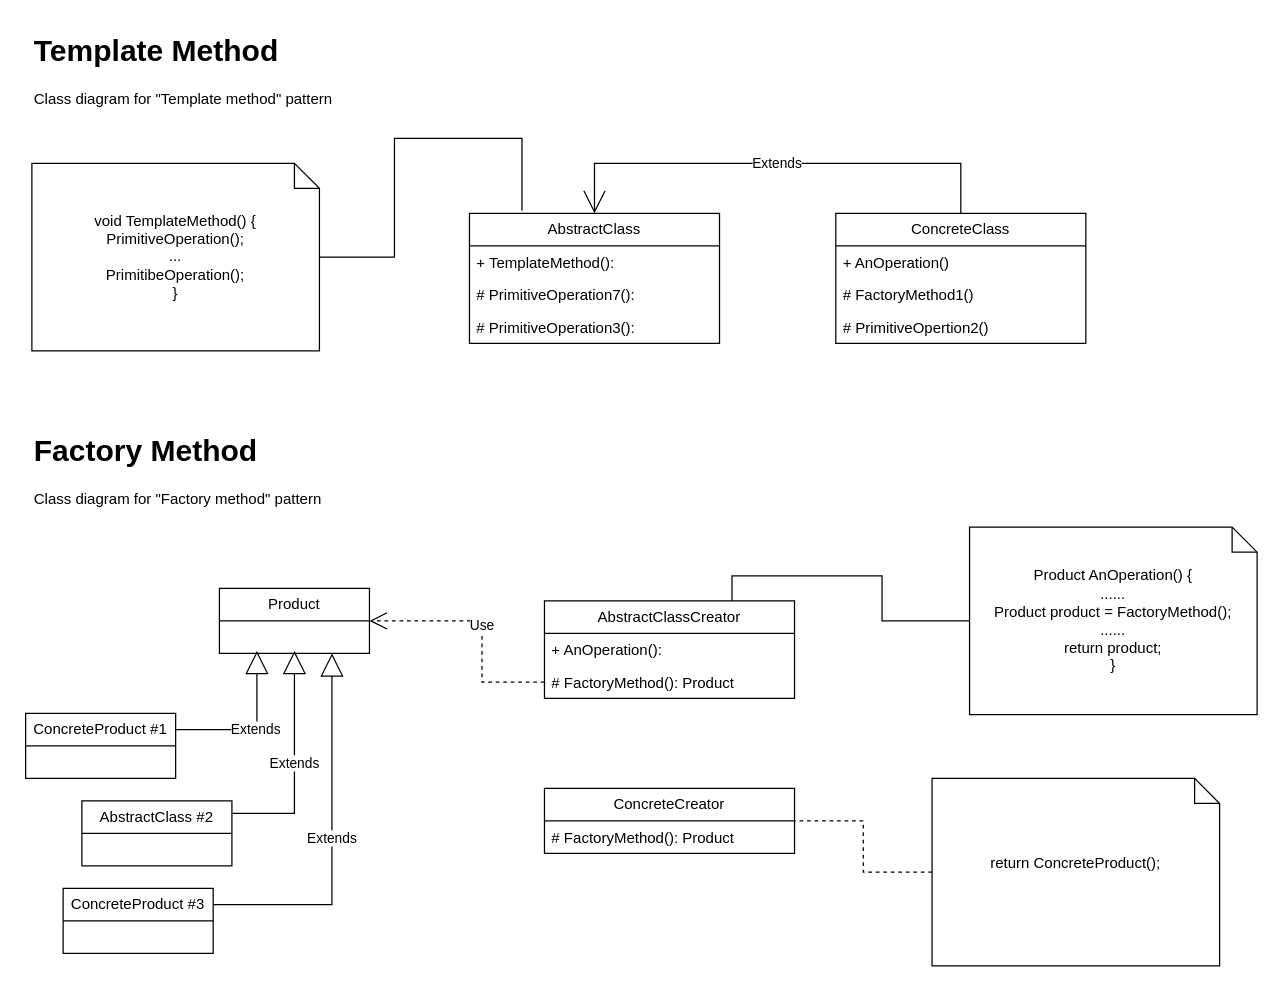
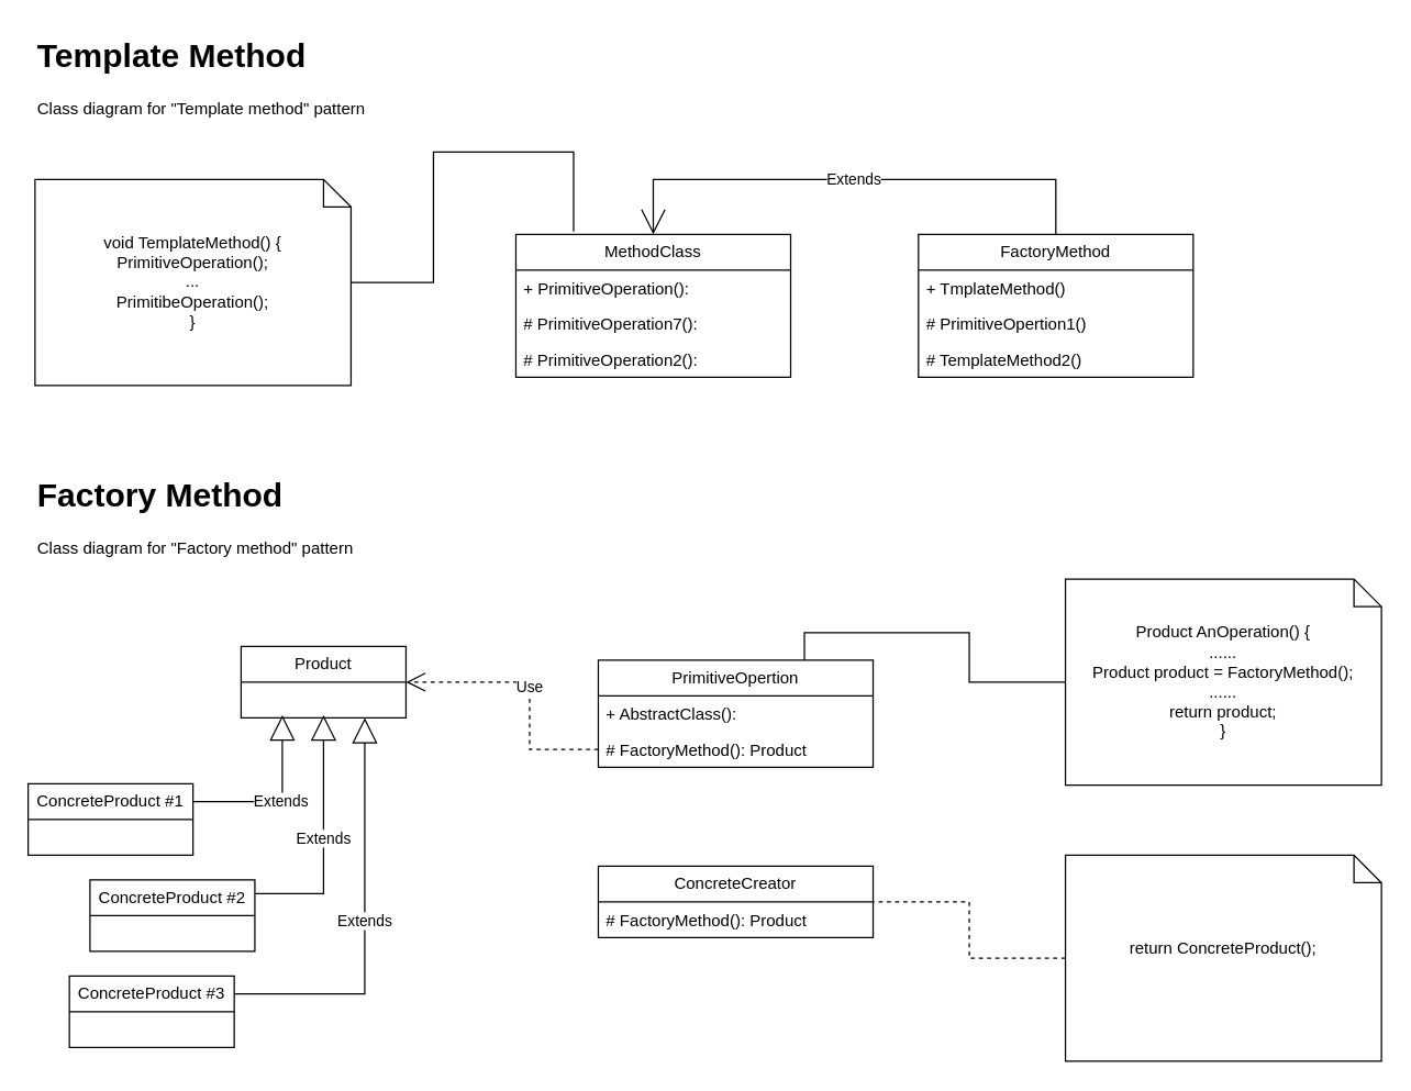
  <mxCell id="0" />
  <mxCell id="1" parent="0" />
  <mxCell id="2" value="&lt;h1 style=&quot;margin-top: 0px;&quot;&gt;Template Method&lt;/h1&gt;&lt;p&gt;Class diagram for &quot;Template method&quot; pattern&lt;/p&gt;" style="text;html=1;whiteSpace=wrap;overflow=hidden;rounded=0;" parent="1" vertex="1"><mxGeometry x="25" y="20" width="280" height="70" as="geometry" /></mxCell>
- <mxCell id="3" value="AbstractClass" style="swimlane;fontStyle=0;childLayout=stackLayout;horizontal=1;startSize=26;fillColor=none;horizontalStack=0;resizeParent=1;resizeParentMax=0;resizeLast=0;collapsible=1;marginBottom=0;whiteSpace=wrap;html=1;" parent="1" vertex="1"><mxGeometry x="375" y="170" width="200" height="104" as="geometry" /></mxCell>
- <mxCell id="4" value="+ TemplateMethod():&amp;nbsp;" style="text;strokeColor=none;fillColor=none;align=left;verticalAlign=top;spacingLeft=4;spacingRight=4;overflow=hidden;rotatable=0;points=[[0,0.5],[1,0.5]];portConstraint=eastwest;whiteSpace=wrap;html=1;" parent="3" vertex="1"><mxGeometry y="26" width="200" height="26" as="geometry" /></mxCell>
+ <mxCell id="3" value="MethodClass" style="swimlane;fontStyle=0;childLayout=stackLayout;horizontal=1;startSize=26;fillColor=none;horizontalStack=0;resizeParent=1;resizeParentMax=0;resizeLast=0;collapsible=1;marginBottom=0;whiteSpace=wrap;html=1;" parent="1" vertex="1"><mxGeometry x="375" y="170" width="200" height="104" as="geometry" /></mxCell>
+ <mxCell id="4" value="+ PrimitiveOperation():&amp;nbsp;" style="text;strokeColor=none;fillColor=none;align=left;verticalAlign=top;spacingLeft=4;spacingRight=4;overflow=hidden;rotatable=0;points=[[0,0.5],[1,0.5]];portConstraint=eastwest;whiteSpace=wrap;html=1;" parent="3" vertex="1"><mxGeometry y="26" width="200" height="26" as="geometry" /></mxCell>
  <mxCell id="5" value="# PrimitiveOperation7():" style="text;strokeColor=none;fillColor=none;align=left;verticalAlign=top;spacingLeft=4;spacingRight=4;overflow=hidden;rotatable=0;points=[[0,0.5],[1,0.5]];portConstraint=eastwest;whiteSpace=wrap;html=1;" parent="3" vertex="1"><mxGeometry y="52" width="200" height="26" as="geometry" /></mxCell>
- <mxCell id="6" value="# PrimitiveOperation3():" style="text;strokeColor=none;fillColor=none;align=left;verticalAlign=top;spacingLeft=4;spacingRight=4;overflow=hidden;rotatable=0;points=[[0,0.5],[1,0.5]];portConstraint=eastwest;whiteSpace=wrap;html=1;" parent="3" vertex="1"><mxGeometry y="78" width="200" height="26" as="geometry" /></mxCell>
- <mxCell id="7" value="ConcreteClass" style="swimlane;fontStyle=0;childLayout=stackLayout;horizontal=1;startSize=26;fillColor=none;horizontalStack=0;resizeParent=1;resizeParentMax=0;resizeLast=0;collapsible=1;marginBottom=0;whiteSpace=wrap;html=1;" parent="1" vertex="1"><mxGeometry x="668" y="170" width="200" height="104" as="geometry" /></mxCell>
- <mxCell id="8" value="+ AnOperation()" style="text;strokeColor=none;fillColor=none;align=left;verticalAlign=top;spacingLeft=4;spacingRight=4;overflow=hidden;rotatable=0;points=[[0,0.5],[1,0.5]];portConstraint=eastwest;whiteSpace=wrap;html=1;" parent="7" vertex="1"><mxGeometry y="26" width="200" height="26" as="geometry" /></mxCell>
- <mxCell id="9" value="# FactoryMethod1()" style="text;strokeColor=none;fillColor=none;align=left;verticalAlign=top;spacingLeft=4;spacingRight=4;overflow=hidden;rotatable=0;points=[[0,0.5],[1,0.5]];portConstraint=eastwest;whiteSpace=wrap;html=1;" parent="7" vertex="1"><mxGeometry y="52" width="200" height="26" as="geometry" /></mxCell>
- <mxCell id="10" value="# PrimitiveOpertion2()" style="text;strokeColor=none;fillColor=none;align=left;verticalAlign=top;spacingLeft=4;spacingRight=4;overflow=hidden;rotatable=0;points=[[0,0.5],[1,0.5]];portConstraint=eastwest;whiteSpace=wrap;html=1;" parent="7" vertex="1"><mxGeometry y="78" width="200" height="26" as="geometry" /></mxCell>
+ <mxCell id="6" value="# PrimitiveOperation2():" style="text;strokeColor=none;fillColor=none;align=left;verticalAlign=top;spacingLeft=4;spacingRight=4;overflow=hidden;rotatable=0;points=[[0,0.5],[1,0.5]];portConstraint=eastwest;whiteSpace=wrap;html=1;" parent="3" vertex="1"><mxGeometry y="78" width="200" height="26" as="geometry" /></mxCell>
+ <mxCell id="7" value="FactoryMethod" style="swimlane;fontStyle=0;childLayout=stackLayout;horizontal=1;startSize=26;fillColor=none;horizontalStack=0;resizeParent=1;resizeParentMax=0;resizeLast=0;collapsible=1;marginBottom=0;whiteSpace=wrap;html=1;" parent="1" vertex="1"><mxGeometry x="668" y="170" width="200" height="104" as="geometry" /></mxCell>
+ <mxCell id="8" value="+ TmplateMethod()" style="text;strokeColor=none;fillColor=none;align=left;verticalAlign=top;spacingLeft=4;spacingRight=4;overflow=hidden;rotatable=0;points=[[0,0.5],[1,0.5]];portConstraint=eastwest;whiteSpace=wrap;html=1;" parent="7" vertex="1"><mxGeometry y="26" width="200" height="26" as="geometry" /></mxCell>
+ <mxCell id="9" value="# PrimitiveOpertion1()" style="text;strokeColor=none;fillColor=none;align=left;verticalAlign=top;spacingLeft=4;spacingRight=4;overflow=hidden;rotatable=0;points=[[0,0.5],[1,0.5]];portConstraint=eastwest;whiteSpace=wrap;html=1;" parent="7" vertex="1"><mxGeometry y="52" width="200" height="26" as="geometry" /></mxCell>
+ <mxCell id="10" value="# TemplateMethod2()" style="text;strokeColor=none;fillColor=none;align=left;verticalAlign=top;spacingLeft=4;spacingRight=4;overflow=hidden;rotatable=0;points=[[0,0.5],[1,0.5]];portConstraint=eastwest;whiteSpace=wrap;html=1;" parent="7" vertex="1"><mxGeometry y="78" width="200" height="26" as="geometry" /></mxCell>
  <mxCell id="11" value="Extends" style="endArrow=open;endSize=16;endFill=0;html=1;rounded=0;exitX=0.5;exitY=0;exitDx=0;exitDy=0;entryX=0.5;entryY=0;entryDx=0;entryDy=0;" parent="1" source="7" target="3" edge="1"><mxGeometry width="160" relative="1" as="geometry"><mxPoint x="605" y="530" as="sourcePoint" /><mxPoint x="765" y="530" as="targetPoint" /><Array as="points"><mxPoint x="768" y="130" /><mxPoint x="475" y="130" /></Array></mxGeometry></mxCell>
  <mxCell id="12" value="void TemplateMethod() {&lt;div&gt;PrimitiveOperation();&lt;/div&gt;&lt;div&gt;...&lt;/div&gt;&lt;div&gt;PrimitibeOperation();&lt;/div&gt;&lt;div&gt;}&lt;/div&gt;" style="shape=note;size=20;whiteSpace=wrap;html=1;" parent="1" vertex="1"><mxGeometry x="25" y="130" width="230" height="150" as="geometry" /></mxCell>
  <mxCell id="13" style="edgeStyle=orthogonalEdgeStyle;rounded=0;orthogonalLoop=1;jettySize=auto;html=1;entryX=0.21;entryY=-0.019;entryDx=0;entryDy=0;entryPerimeter=0;endArrow=none;endFill=0;" parent="1" source="12" target="3" edge="1"><mxGeometry relative="1" as="geometry"><Array as="points"><mxPoint x="315" y="205" /><mxPoint x="315" y="110" /><mxPoint x="417" y="110" /></Array></mxGeometry></mxCell>
  <mxCell id="14" value="&lt;h1 style=&quot;margin-top: 0px;&quot;&gt;Factory Method&lt;/h1&gt;&lt;p&gt;Class diagram for &quot;Factory method&quot; pattern&lt;/p&gt;" style="text;html=1;whiteSpace=wrap;overflow=hidden;rounded=0;" parent="1" vertex="1"><mxGeometry x="25" y="340" width="280" height="70" as="geometry" /></mxCell>
- <mxCell id="15" value="AbstractClassCreator" style="swimlane;fontStyle=0;childLayout=stackLayout;horizontal=1;startSize=26;fillColor=none;horizontalStack=0;resizeParent=1;resizeParentMax=0;resizeLast=0;collapsible=1;marginBottom=0;whiteSpace=wrap;html=1;" parent="1" vertex="1"><mxGeometry x="435" y="480" width="200" height="78" as="geometry" /></mxCell>
- <mxCell id="16" value="+ AnOperation():&amp;nbsp;" style="text;strokeColor=none;fillColor=none;align=left;verticalAlign=top;spacingLeft=4;spacingRight=4;overflow=hidden;rotatable=0;points=[[0,0.5],[1,0.5]];portConstraint=eastwest;whiteSpace=wrap;html=1;" parent="15" vertex="1"><mxGeometry y="26" width="200" height="26" as="geometry" /></mxCell>
+ <mxCell id="15" value="PrimitiveOpertion" style="swimlane;fontStyle=0;childLayout=stackLayout;horizontal=1;startSize=26;fillColor=none;horizontalStack=0;resizeParent=1;resizeParentMax=0;resizeLast=0;collapsible=1;marginBottom=0;whiteSpace=wrap;html=1;" parent="1" vertex="1"><mxGeometry x="435" y="480" width="200" height="78" as="geometry" /></mxCell>
+ <mxCell id="16" value="+ AbstractClass():&amp;nbsp;" style="text;strokeColor=none;fillColor=none;align=left;verticalAlign=top;spacingLeft=4;spacingRight=4;overflow=hidden;rotatable=0;points=[[0,0.5],[1,0.5]];portConstraint=eastwest;whiteSpace=wrap;html=1;" parent="15" vertex="1"><mxGeometry y="26" width="200" height="26" as="geometry" /></mxCell>
  <mxCell id="17" value="# FactoryMethod(): Product" style="text;strokeColor=none;fillColor=none;align=left;verticalAlign=top;spacingLeft=4;spacingRight=4;overflow=hidden;rotatable=0;points=[[0,0.5],[1,0.5]];portConstraint=eastwest;whiteSpace=wrap;html=1;" parent="15" vertex="1"><mxGeometry y="52" width="200" height="26" as="geometry" /></mxCell>
  <mxCell id="18" value="Product" style="swimlane;fontStyle=0;childLayout=stackLayout;horizontal=1;startSize=26;fillColor=none;horizontalStack=0;resizeParent=1;resizeParentMax=0;resizeLast=0;collapsible=1;marginBottom=0;whiteSpace=wrap;html=1;" parent="1" vertex="1"><mxGeometry x="175" y="470" width="120" height="52" as="geometry" /></mxCell>
  <mxCell id="19" style="edgeStyle=orthogonalEdgeStyle;rounded=0;orthogonalLoop=1;jettySize=auto;html=1;entryX=0.75;entryY=0;entryDx=0;entryDy=0;endArrow=none;endFill=0;" parent="1" source="20" target="15" edge="1"><mxGeometry relative="1" as="geometry" /></mxCell>
  <mxCell id="20" value="Product AnOperation() {&lt;div&gt;......&lt;br&gt;&lt;div&gt;Product product = FactoryMethod();&lt;/div&gt;&lt;div&gt;......&lt;/div&gt;&lt;div&gt;return product;&lt;/div&gt;&lt;div&gt;}&lt;/div&gt;&lt;/div&gt;" style="shape=note;size=20;whiteSpace=wrap;html=1;" parent="1" vertex="1"><mxGeometry x="775" y="421" width="230" height="150" as="geometry" /></mxCell>
  <mxCell id="21" value="Use" style="endArrow=open;endSize=12;dashed=1;html=1;rounded=0;exitX=0;exitY=0.5;exitDx=0;exitDy=0;entryX=1;entryY=0.5;entryDx=0;entryDy=0;" parent="1" source="17" target="18" edge="1"><mxGeometry width="160" relative="1" as="geometry"><mxPoint x="355" y="590" as="sourcePoint" /><mxPoint x="515" y="590" as="targetPoint" /><Array as="points"><mxPoint x="385" y="545" /><mxPoint x="385" y="496" /></Array></mxGeometry></mxCell>
  <mxCell id="22" value="ConcreteCreator" style="swimlane;fontStyle=0;childLayout=stackLayout;horizontal=1;startSize=26;fillColor=none;horizontalStack=0;resizeParent=1;resizeParentMax=0;resizeLast=0;collapsible=1;marginBottom=0;whiteSpace=wrap;html=1;" parent="1" vertex="1"><mxGeometry x="435" y="630" width="200" height="52" as="geometry" /></mxCell>
  <mxCell id="23" value="# FactoryMethod(): Product" style="text;strokeColor=none;fillColor=none;align=left;verticalAlign=top;spacingLeft=4;spacingRight=4;overflow=hidden;rotatable=0;points=[[0,0.5],[1,0.5]];portConstraint=eastwest;whiteSpace=wrap;html=1;" parent="22" vertex="1"><mxGeometry y="26" width="200" height="26" as="geometry" /></mxCell>
  <mxCell id="24" value="ConcreteProduct #1" style="swimlane;fontStyle=0;childLayout=stackLayout;horizontal=1;startSize=26;fillColor=none;horizontalStack=0;resizeParent=1;resizeParentMax=0;resizeLast=0;collapsible=1;marginBottom=0;whiteSpace=wrap;html=1;" parent="1" vertex="1"><mxGeometry x="20" y="570" width="120" height="52" as="geometry" /></mxCell>
- <mxCell id="25" value="AbstractClass #2" style="swimlane;fontStyle=0;childLayout=stackLayout;horizontal=1;startSize=26;fillColor=none;horizontalStack=0;resizeParent=1;resizeParentMax=0;resizeLast=0;collapsible=1;marginBottom=0;whiteSpace=wrap;html=1;" parent="1" vertex="1"><mxGeometry x="65" y="640" width="120" height="52" as="geometry" /></mxCell>
+ <mxCell id="25" value="ConcreteProduct #2" style="swimlane;fontStyle=0;childLayout=stackLayout;horizontal=1;startSize=26;fillColor=none;horizontalStack=0;resizeParent=1;resizeParentMax=0;resizeLast=0;collapsible=1;marginBottom=0;whiteSpace=wrap;html=1;" parent="1" vertex="1"><mxGeometry x="65" y="640" width="120" height="52" as="geometry" /></mxCell>
  <mxCell id="26" value="ConcreteProduct #3" style="swimlane;fontStyle=0;childLayout=stackLayout;horizontal=1;startSize=26;fillColor=none;horizontalStack=0;resizeParent=1;resizeParentMax=0;resizeLast=0;collapsible=1;marginBottom=0;whiteSpace=wrap;html=1;" parent="1" vertex="1"><mxGeometry x="50" y="710" width="120" height="52" as="geometry" /></mxCell>
  <mxCell id="27" value="Extends" style="endArrow=block;endSize=16;endFill=0;html=1;rounded=0;exitX=1;exitY=0.25;exitDx=0;exitDy=0;" parent="1" source="24" edge="1"><mxGeometry width="160" relative="1" as="geometry"><mxPoint x="205" y="595.58" as="sourcePoint" /><mxPoint x="205" y="520" as="targetPoint" /><Array as="points"><mxPoint x="205" y="583" /></Array></mxGeometry></mxCell>
  <mxCell id="28" value="Extends" style="endArrow=block;endSize=16;endFill=0;html=1;rounded=0;exitX=1;exitY=0.192;exitDx=0;exitDy=0;exitPerimeter=0;" parent="1" source="25" edge="1"><mxGeometry width="160" relative="1" as="geometry"><mxPoint x="215" y="603" as="sourcePoint" /><mxPoint x="235" y="520" as="targetPoint" /><Array as="points"><mxPoint x="235" y="650" /></Array></mxGeometry></mxCell>
  <mxCell id="29" value="Extends" style="endArrow=block;endSize=16;endFill=0;html=1;rounded=0;exitX=1;exitY=0.25;exitDx=0;exitDy=0;" parent="1" source="26" edge="1"><mxGeometry width="160" relative="1" as="geometry"><mxPoint x="235" y="652" as="sourcePoint" /><mxPoint x="265" y="522" as="targetPoint" /><Array as="points"><mxPoint x="265" y="723" /></Array></mxGeometry></mxCell>
  <mxCell id="30" style="edgeStyle=orthogonalEdgeStyle;rounded=0;orthogonalLoop=1;jettySize=auto;html=1;entryX=1;entryY=0.5;entryDx=0;entryDy=0;endArrow=none;endFill=0;dashed=1;" parent="1" source="31" target="22" edge="1"><mxGeometry relative="1" as="geometry" /></mxCell>
- <mxCell id="31" value="&lt;div&gt;&lt;div&gt;return ConcreteProduct();&lt;/div&gt;&lt;div&gt;&lt;br&gt;&lt;/div&gt;&lt;/div&gt;" style="shape=note;size=20;whiteSpace=wrap;html=1;" parent="1" vertex="1"><mxGeometry x="745" y="622" width="230" height="150" as="geometry" /></mxCell>
+ <mxCell id="31" value="&lt;div&gt;&lt;div&gt;return ConcreteProduct();&lt;/div&gt;&lt;div&gt;&lt;br&gt;&lt;/div&gt;&lt;/div&gt;" style="shape=note;size=20;whiteSpace=wrap;html=1;" parent="1" vertex="1"><mxGeometry x="775" y="622" width="230" height="150" as="geometry" /></mxCell>
